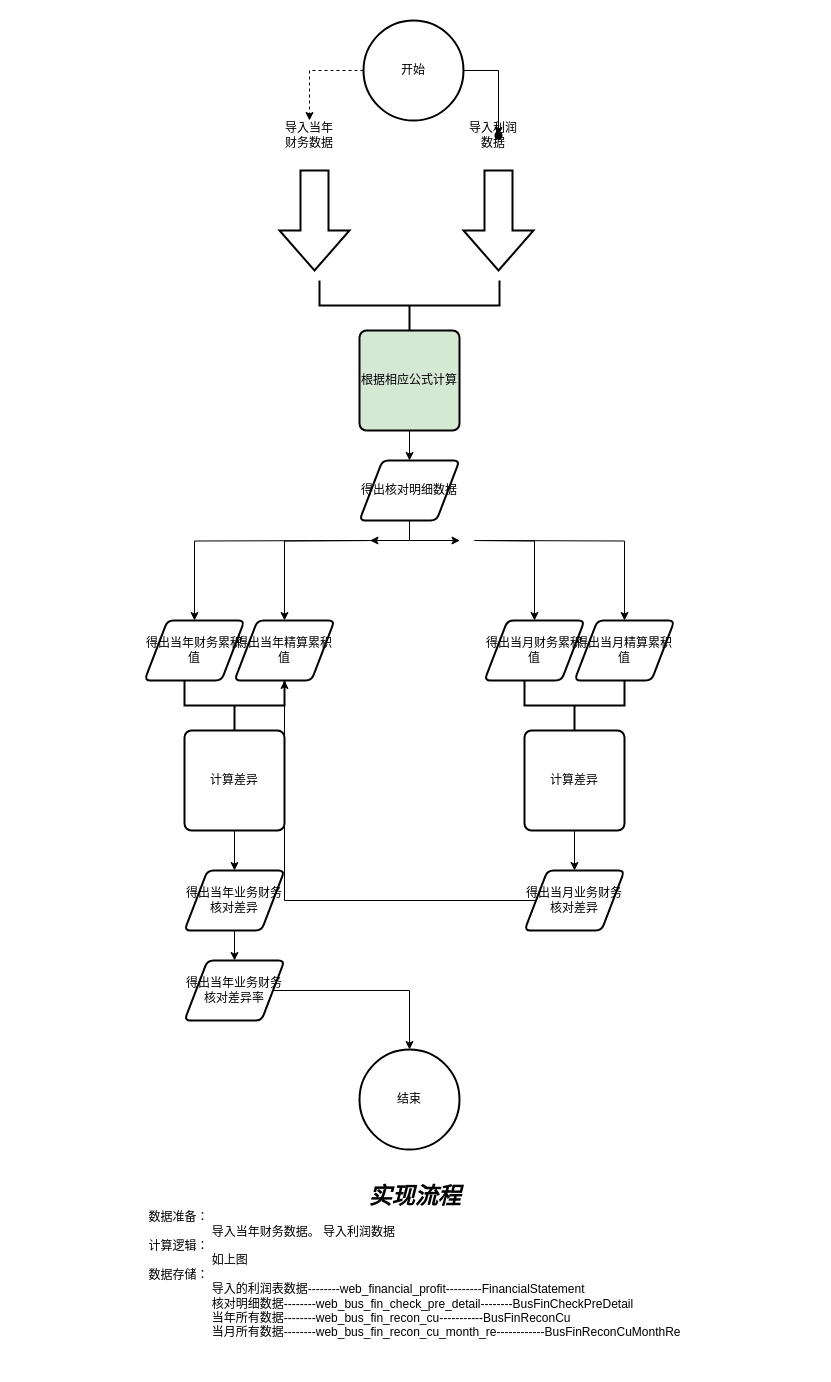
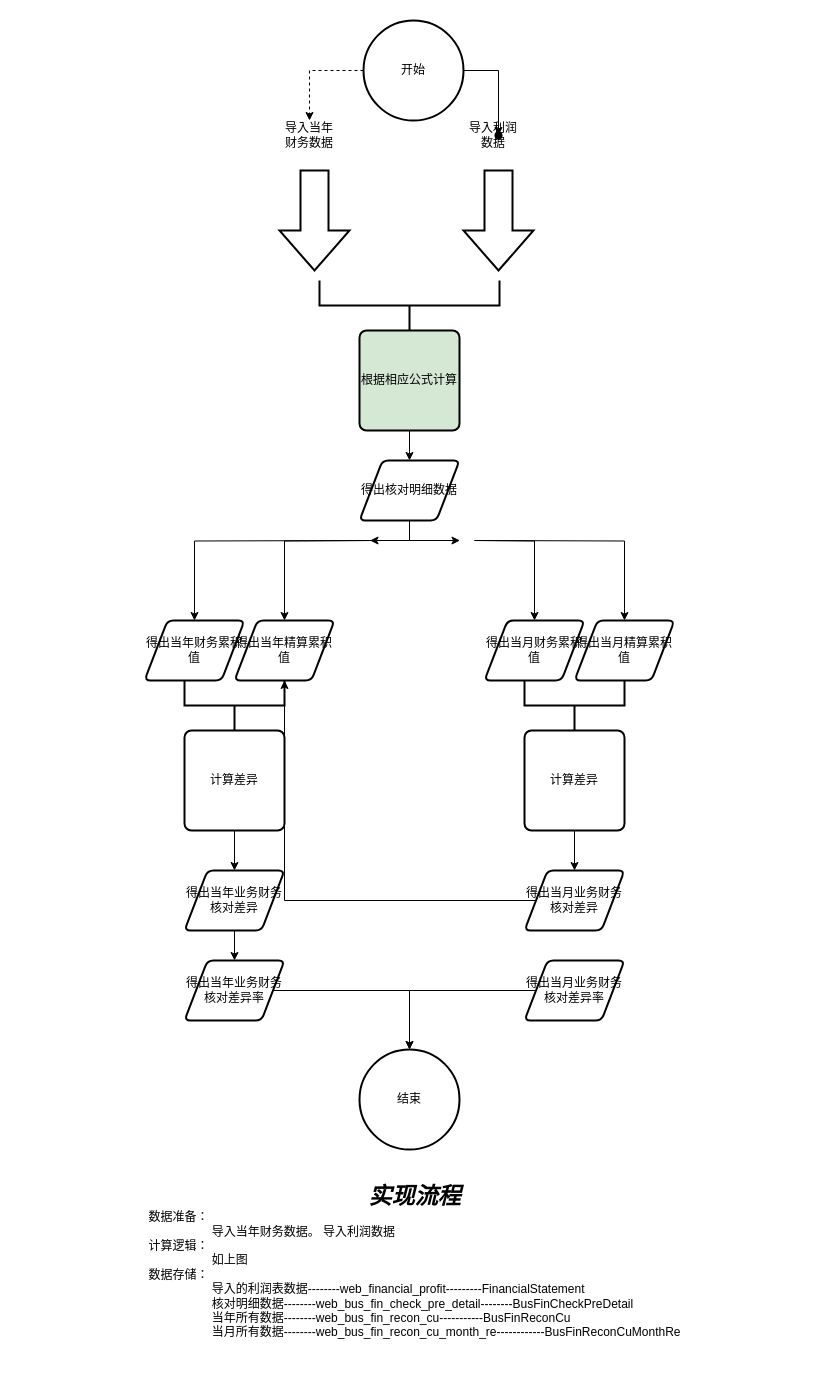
  <mxCell id="0" />
  <mxCell id="1" parent="0" />
  <mxCell id="2" style="edgeStyle=orthogonalEdgeStyle;rounded=0;orthogonalLoop=1;jettySize=auto;html=1;entryX=0.5;entryY=0;entryDx=0;entryDy=0;dashed=1;" parent="1" source="4" target="6" edge="1"><mxGeometry relative="1" as="geometry" /></mxCell>
  <mxCell id="3" value="" style="edgeStyle=orthogonalEdgeStyle;rounded=0;orthogonalLoop=1;jettySize=auto;html=1;" parent="1" source="4" target="31" edge="1"><mxGeometry relative="1" as="geometry" /></mxCell>
  <mxCell id="4" value="开始" style="strokeWidth=2;html=1;shape=mxgraph.flowchart.start_2;whiteSpace=wrap;" parent="1" vertex="1"><mxGeometry x="363" y="20" width="100" height="100" as="geometry" /></mxCell>
  <mxCell id="5" value="" style="verticalLabelPosition=bottom;verticalAlign=top;html=1;strokeWidth=2;shape=mxgraph.arrows2.arrow;dy=0.6;dx=40;notch=0;direction=south;" parent="1" vertex="1"><mxGeometry x="279" y="170" width="70" height="100" as="geometry" /></mxCell>
  <mxCell id="6" value="导入当年财务数据" style="text;strokeColor=none;align=center;fillColor=none;html=1;verticalAlign=middle;whiteSpace=wrap;rounded=0;" parent="1" vertex="1"><mxGeometry x="279" y="120" width="60" height="30" as="geometry" /></mxCell>
  <mxCell id="7" value="" style="verticalLabelPosition=bottom;verticalAlign=top;html=1;strokeWidth=2;shape=mxgraph.arrows2.arrow;dy=0.6;dx=40;notch=0;direction=south;" parent="1" vertex="1"><mxGeometry x="463" y="170" width="70" height="100" as="geometry" /></mxCell>
  <mxCell id="8" value="导入利润数据" style="text;strokeColor=none;align=center;fillColor=none;html=1;verticalAlign=middle;whiteSpace=wrap;rounded=0;" parent="1" vertex="1"><mxGeometry x="463" y="120" width="60" height="30" as="geometry" /></mxCell>
  <mxCell id="9" value="" style="edgeStyle=orthogonalEdgeStyle;rounded=0;orthogonalLoop=1;jettySize=auto;html=1;" parent="1" target="14" edge="1"><mxGeometry relative="1" as="geometry"><mxPoint x="374" y="540" as="sourcePoint" /></mxGeometry></mxCell>
  <mxCell id="10" style="edgeStyle=orthogonalEdgeStyle;rounded=0;orthogonalLoop=1;jettySize=auto;html=1;entryX=0.5;entryY=0;entryDx=0;entryDy=0;" parent="1" target="15" edge="1"><mxGeometry relative="1" as="geometry"><mxPoint x="374" y="540" as="sourcePoint" /></mxGeometry></mxCell>
  <mxCell id="11" style="edgeStyle=orthogonalEdgeStyle;rounded=0;orthogonalLoop=1;jettySize=auto;html=1;entryX=0.5;entryY=0;entryDx=0;entryDy=0;" parent="1" target="23" edge="1"><mxGeometry relative="1" as="geometry"><mxPoint x="474" y="540" as="sourcePoint" /></mxGeometry></mxCell>
  <mxCell id="12" style="edgeStyle=orthogonalEdgeStyle;rounded=0;orthogonalLoop=1;jettySize=auto;html=1;entryX=0.5;entryY=0;entryDx=0;entryDy=0;" parent="1" target="24" edge="1"><mxGeometry relative="1" as="geometry"><mxPoint x="474" y="540" as="sourcePoint" /></mxGeometry></mxCell>
  <mxCell id="13" value="" style="strokeWidth=2;html=1;shape=mxgraph.flowchart.annotation_2;align=left;labelPosition=right;pointerEvents=1;direction=north;" parent="1" vertex="1"><mxGeometry x="319" y="280" width="180" height="50" as="geometry" /></mxCell>
  <mxCell id="14" value="得出当年财务累积值" style="shape=parallelogram;html=1;strokeWidth=2;perimeter=parallelogramPerimeter;whiteSpace=wrap;rounded=1;arcSize=12;size=0.23;" parent="1" vertex="1"><mxGeometry x="144" y="620" width="100" height="60" as="geometry" /></mxCell>
  <mxCell id="15" value="得出当年精算累积值" style="shape=parallelogram;html=1;strokeWidth=2;perimeter=parallelogramPerimeter;whiteSpace=wrap;rounded=1;arcSize=12;size=0.23;" parent="1" vertex="1"><mxGeometry x="234" y="620" width="100" height="60" as="geometry" /></mxCell>
  <mxCell id="16" value="" style="strokeWidth=2;html=1;shape=mxgraph.flowchart.annotation_2;align=left;labelPosition=right;pointerEvents=1;direction=north;" parent="1" vertex="1"><mxGeometry x="184" y="680" width="100" height="50" as="geometry" /></mxCell>
  <mxCell id="17" value="" style="edgeStyle=orthogonalEdgeStyle;rounded=0;orthogonalLoop=1;jettySize=auto;html=1;" parent="1" source="18" target="20" edge="1"><mxGeometry relative="1" as="geometry" /></mxCell>
  <mxCell id="18" value="计算差异" style="rounded=1;whiteSpace=wrap;html=1;absoluteArcSize=1;arcSize=14;strokeWidth=2;" parent="1" vertex="1"><mxGeometry x="184" y="730" width="100" height="100" as="geometry" /></mxCell>
  <mxCell id="19" value="" style="edgeStyle=orthogonalEdgeStyle;rounded=0;orthogonalLoop=1;jettySize=auto;html=1;" parent="1" source="20" target="22" edge="1"><mxGeometry relative="1" as="geometry" /></mxCell>
  <mxCell id="20" value="得出当年业务财务核对差异" style="shape=parallelogram;html=1;strokeWidth=2;perimeter=parallelogramPerimeter;whiteSpace=wrap;rounded=1;arcSize=12;size=0.23;" parent="1" vertex="1"><mxGeometry x="184" y="870" width="100" height="60" as="geometry" /></mxCell>
  <mxCell id="21" style="edgeStyle=orthogonalEdgeStyle;rounded=0;orthogonalLoop=1;jettySize=auto;html=1;" parent="1" source="22" target="38" edge="1"><mxGeometry relative="1" as="geometry" /></mxCell>
  <mxCell id="22" value="得出当年业务财务核对差异率" style="shape=parallelogram;html=1;strokeWidth=2;perimeter=parallelogramPerimeter;whiteSpace=wrap;rounded=1;arcSize=12;size=0.23;" parent="1" vertex="1"><mxGeometry x="184" y="960" width="100" height="60" as="geometry" /></mxCell>
  <mxCell id="23" value="得出当月财务累积值" style="shape=parallelogram;html=1;strokeWidth=2;perimeter=parallelogramPerimeter;whiteSpace=wrap;rounded=1;arcSize=12;size=0.23;" parent="1" vertex="1"><mxGeometry x="484" y="620" width="100" height="60" as="geometry" /></mxCell>
  <mxCell id="24" value="得出当月精算累积值" style="shape=parallelogram;html=1;strokeWidth=2;perimeter=parallelogramPerimeter;whiteSpace=wrap;rounded=1;arcSize=12;size=0.23;" parent="1" vertex="1"><mxGeometry x="574" y="620" width="100" height="60" as="geometry" /></mxCell>
  <mxCell id="25" value="" style="strokeWidth=2;html=1;shape=mxgraph.flowchart.annotation_2;align=left;labelPosition=right;pointerEvents=1;direction=north;" parent="1" vertex="1"><mxGeometry x="524" y="680" width="100" height="50" as="geometry" /></mxCell>
  <mxCell id="26" value="" style="edgeStyle=orthogonalEdgeStyle;rounded=0;orthogonalLoop=1;jettySize=auto;html=1;" parent="1" source="27" target="29" edge="1"><mxGeometry relative="1" as="geometry" /></mxCell>
  <mxCell id="27" value="计算差异" style="rounded=1;whiteSpace=wrap;html=1;absoluteArcSize=1;arcSize=14;strokeWidth=2;" parent="1" vertex="1"><mxGeometry x="524" y="730" width="100" height="100" as="geometry" /></mxCell>
  <mxCell id="28" value="" style="edgeStyle=orthogonalEdgeStyle;rounded=0;orthogonalLoop=1;jettySize=auto;html=1;" parent="1" source="29" target="15" edge="1"><mxGeometry relative="1" as="geometry" /></mxCell>
  <mxCell id="29" value="得出当月业务财务核对差异" style="shape=parallelogram;html=1;strokeWidth=2;perimeter=parallelogramPerimeter;whiteSpace=wrap;rounded=1;arcSize=12;size=0.23;" parent="1" vertex="1"><mxGeometry x="524" y="870" width="100" height="60" as="geometry" /></mxCell>
+ <mxCell id="30" value="得出当月业务财务核对差异率" style="shape=parallelogram;html=1;strokeWidth=2;perimeter=parallelogramPerimeter;whiteSpace=wrap;rounded=1;arcSize=12;size=0.23;" parent="1" vertex="1"><mxGeometry x="524" y="960" width="100" height="60" as="geometry" /></mxCell>
  <mxCell id="31" value="" style="shape=waypoint;sketch=0;size=6;pointerEvents=1;points=[];fillColor=default;resizable=0;rotatable=0;perimeter=centerPerimeter;snapToPoint=1;strokeWidth=2;" parent="1" vertex="1"><mxGeometry x="488" y="125" width="20" height="20" as="geometry" /></mxCell>
  <mxCell id="32" value="" style="edgeStyle=orthogonalEdgeStyle;rounded=0;orthogonalLoop=1;jettySize=auto;html=1;" parent="1" source="33" target="36" edge="1"><mxGeometry relative="1" as="geometry" /></mxCell>
  <mxCell id="33" value="根据相应公式计算" style="rounded=1;whiteSpace=wrap;html=1;absoluteArcSize=1;arcSize=14;strokeWidth=2;fillColor=#d5e8d4;" parent="1" vertex="1"><mxGeometry x="359" y="330" width="100" height="100" as="geometry" /></mxCell>
  <mxCell id="34" style="edgeStyle=orthogonalEdgeStyle;rounded=0;orthogonalLoop=1;jettySize=auto;html=1;" parent="1" source="36" edge="1"><mxGeometry relative="1" as="geometry"><mxPoint x="369" y="540" as="targetPoint" /></mxGeometry></mxCell>
  <mxCell id="35" style="edgeStyle=orthogonalEdgeStyle;rounded=0;orthogonalLoop=1;jettySize=auto;html=1;" parent="1" source="36" edge="1"><mxGeometry relative="1" as="geometry"><mxPoint x="459" y="540" as="targetPoint" /></mxGeometry></mxCell>
  <mxCell id="36" value="得出核对明细数据" style="shape=parallelogram;html=1;strokeWidth=2;perimeter=parallelogramPerimeter;whiteSpace=wrap;rounded=1;arcSize=12;size=0.23;" parent="1" vertex="1"><mxGeometry x="359" y="460" width="100" height="60" as="geometry" /></mxCell>
  <mxCell id="37" value="&lt;font style=&quot;&quot;&gt;&lt;i style=&quot;font-size: 23px; font-weight: bold;&quot;&gt;实现流程&lt;/i&gt;&lt;br&gt;&lt;div style=&quot;text-align: left;&quot;&gt;&lt;span style=&quot;background-color: initial;&quot;&gt;数据准备：&lt;/span&gt;&lt;/div&gt;&lt;div style=&quot;text-align: left;&quot;&gt;&lt;span style=&quot;background-color: initial;&quot;&gt;&lt;span style=&quot;white-space: pre;&quot;&gt;&#09;&lt;/span&gt;&lt;span style=&quot;white-space: pre;&quot;&gt;&#09;&lt;/span&gt;&amp;nbsp; &amp;nbsp;导入当年财务数据。 导入利润数据&lt;/span&gt;&lt;/div&gt;&lt;div style=&quot;text-align: left;&quot;&gt;计算逻辑：&lt;/div&gt;&lt;span style=&quot;white-space: pre;&quot;&gt;&lt;div style=&quot;text-align: left;&quot;&gt;&lt;span style=&quot;background-color: initial;&quot;&gt;&#09;&lt;/span&gt;&lt;span style=&quot;background-color: initial;&quot;&gt;&#09;&lt;/span&gt;   如上图&lt;/div&gt;&lt;div style=&quot;text-align: left;&quot;&gt;数据存储：&lt;/div&gt;&lt;div style=&quot;text-align: left;&quot;&gt;                   导入的利润表数据--------web_financial_profit---------FinancialStatement&lt;/div&gt;&lt;div style=&quot;text-align: left;&quot;&gt;                   核对明细数据--------web_bus_fin_check_pre_detail--------BusFinCheckPreDetail&lt;/div&gt;&lt;div style=&quot;text-align: left;&quot;&gt;&lt;span style=&quot;white-space: pre;&quot;&gt;&#09;&lt;/span&gt;&lt;span style=&quot;white-space: pre;&quot;&gt;&#09;&lt;/span&gt;   当年所有数据--------web_bus_fin_recon_cu-----------BusFinReconCu&lt;br&gt;&lt;/div&gt;&lt;div style=&quot;text-align: left;&quot;&gt;       &lt;span style=&quot;white-space: pre;&quot;&gt;&#09;&lt;/span&gt;&lt;span style=&quot;white-space: pre;&quot;&gt;&#09;&lt;/span&gt;   当月所有数据--------web_bus_fin_recon_cu_month_re------------BusFinReconCuMonthRe&lt;/div&gt;&lt;div style=&quot;text-align: left;&quot;&gt;&lt;br&gt;&lt;/div&gt;&lt;/span&gt;&lt;br&gt;&lt;/font&gt;" style="text;strokeColor=none;align=center;fillColor=none;html=1;verticalAlign=middle;whiteSpace=wrap;rounded=0;" parent="1" vertex="1"><mxGeometry x="20" y="1190" width="789" height="170" as="geometry" /></mxCell>
  <mxCell id="38" value="结束" style="strokeWidth=2;html=1;shape=mxgraph.flowchart.start_2;whiteSpace=wrap;" parent="1" vertex="1"><mxGeometry x="359" y="1049" width="100" height="100" as="geometry" /></mxCell>
+ <mxCell id="39" style="edgeStyle=orthogonalEdgeStyle;rounded=0;orthogonalLoop=1;jettySize=auto;html=1;entryX=0.5;entryY=0;entryDx=0;entryDy=0;entryPerimeter=0;" parent="1" source="30" target="38" edge="1"><mxGeometry relative="1" as="geometry" /></mxCell>
